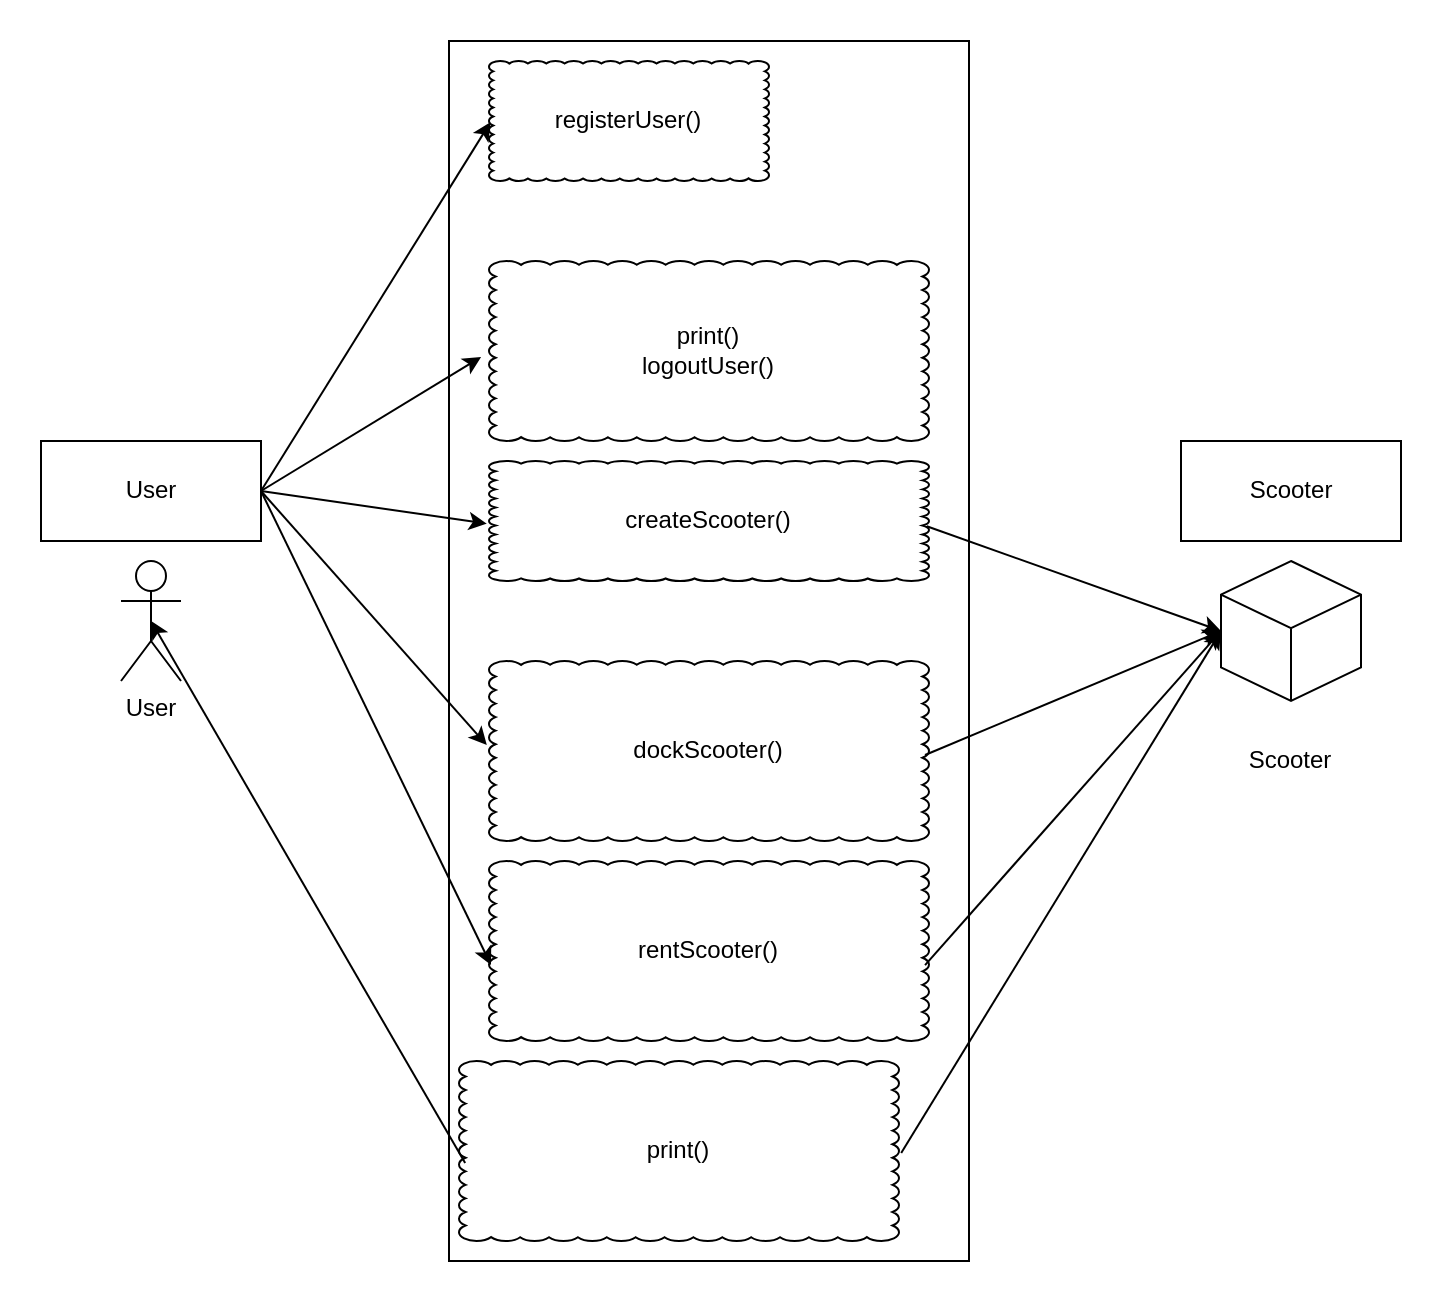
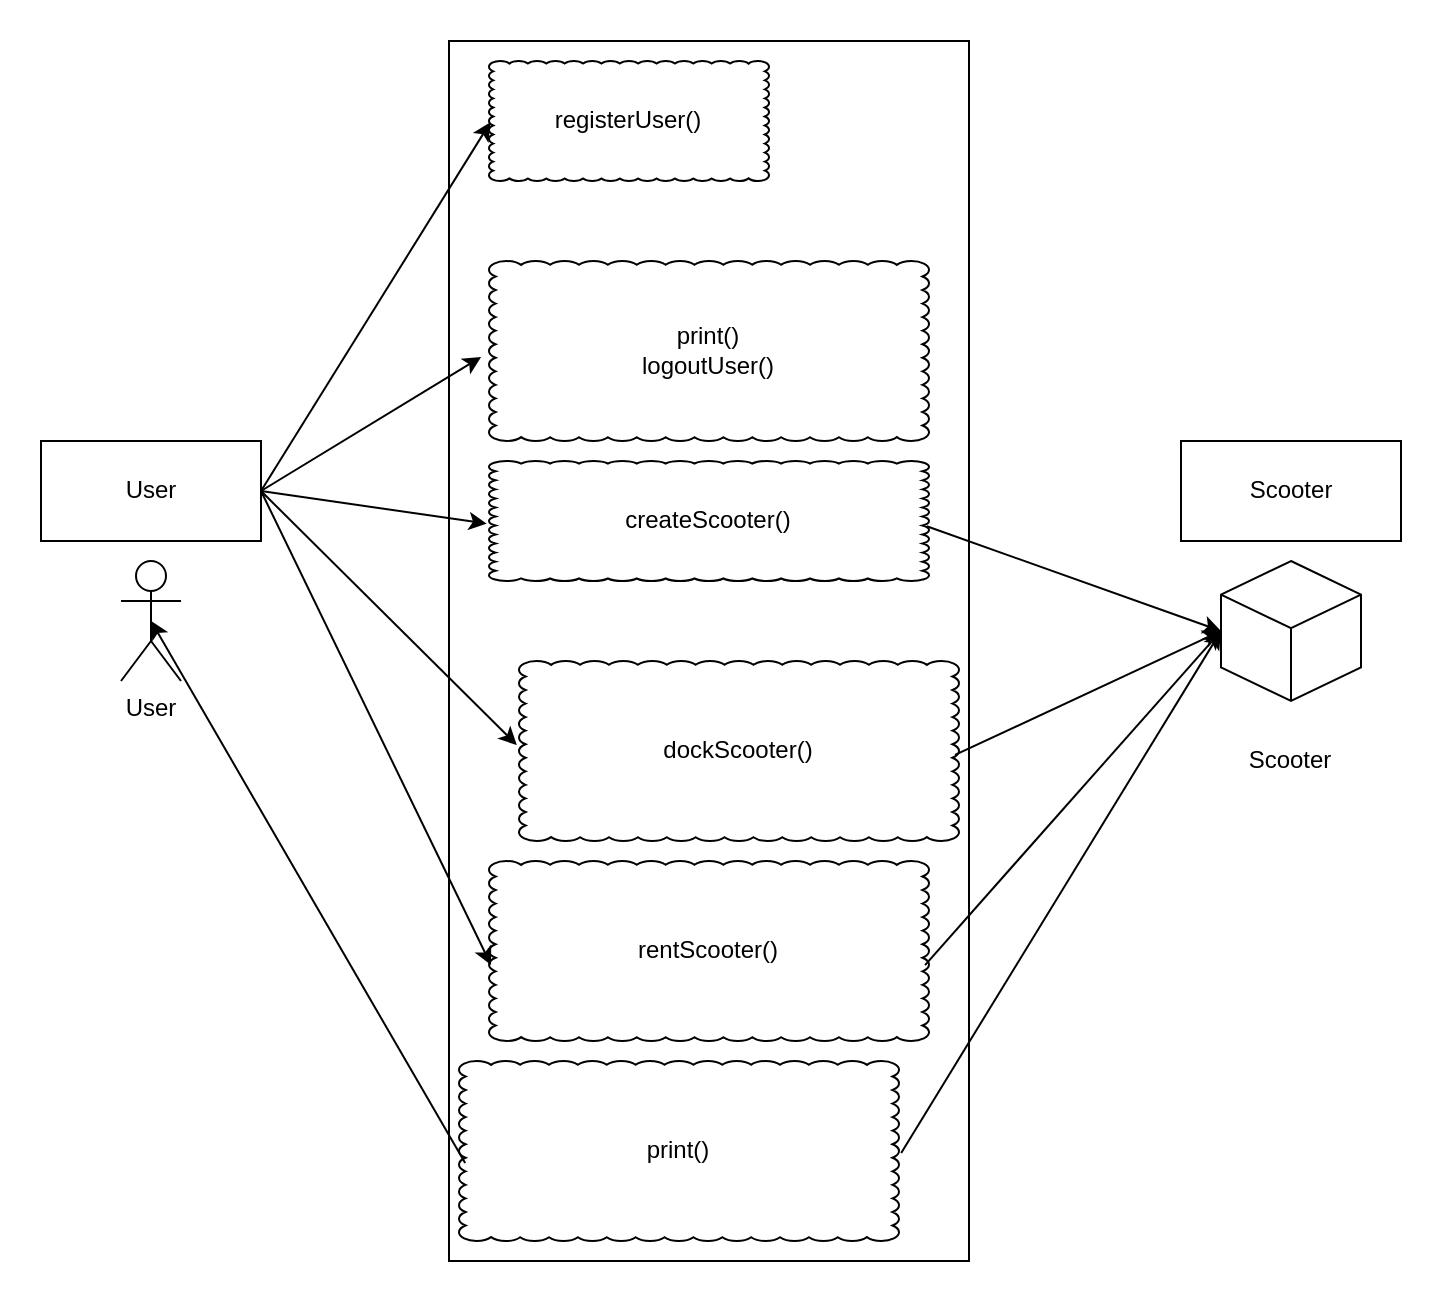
  <mxCell id="0" />
  <mxCell id="1" parent="0" />
  <mxCell id="2" value="Scooter" style="html=1;" vertex="1" parent="1"><mxGeometry x="590" y="220" width="110" height="50" as="geometry" /></mxCell>
  <mxCell id="3" value="User" style="html=1;" vertex="1" parent="1"><mxGeometry x="20" y="220" width="110" height="50" as="geometry" /></mxCell>
  <mxCell id="4" value="User" style="shape=umlActor;verticalLabelPosition=bottom;verticalAlign=top;html=1;outlineConnect=0;" vertex="1" parent="1"><mxGeometry x="60" y="280" width="30" height="60" as="geometry" /></mxCell>
  <mxCell id="5" value="&lt;br&gt;&lt;br&gt;&lt;br&gt;&lt;br&gt;&lt;br&gt;&lt;br&gt;&lt;br&gt;&lt;br&gt;&lt;br&gt;Scooter" style="html=1;whiteSpace=wrap;shape=isoCube2;backgroundOutline=1;isoAngle=15;" vertex="1" parent="1"><mxGeometry x="610" y="280" width="70" height="70" as="geometry" /></mxCell>
  <mxCell id="6" value="" style="verticalLabelPosition=bottom;verticalAlign=top;html=1;shape=mxgraph.basic.rect;fillColor2=none;strokeWidth=1;size=20;indent=5;" vertex="1" parent="1"><mxGeometry x="224" y="20" width="260" height="610" as="geometry" /></mxCell>
  <mxCell id="7" value="registerUser()" style="whiteSpace=wrap;html=1;shape=mxgraph.basic.cloud_rect" vertex="1" parent="1"><mxGeometry x="244" y="30" width="140" height="60" as="geometry" /></mxCell>
  <mxCell id="8" value="print()&lt;br&gt;logoutUser()" style="whiteSpace=wrap;html=1;shape=mxgraph.basic.cloud_rect" vertex="1" parent="1"><mxGeometry x="244" y="130" width="220" height="90" as="geometry" /></mxCell>
  <mxCell id="9" value="print()" style="whiteSpace=wrap;html=1;shape=mxgraph.basic.cloud_rect" vertex="1" parent="1"><mxGeometry x="229" y="530" width="220" height="90" as="geometry" /></mxCell>
  <mxCell id="10" value="rentScooter()" style="whiteSpace=wrap;html=1;shape=mxgraph.basic.cloud_rect" vertex="1" parent="1"><mxGeometry x="244" y="430" width="220" height="90" as="geometry" /></mxCell>
- <mxCell id="11" value="dockScooter()" style="whiteSpace=wrap;html=1;shape=mxgraph.basic.cloud_rect" vertex="1" parent="1"><mxGeometry x="244" y="330" width="220" height="90" as="geometry" /></mxCell>
+ <mxCell id="11" value="dockScooter()" style="whiteSpace=wrap;html=1;shape=mxgraph.basic.cloud_rect" vertex="1" parent="1"><mxGeometry x="259" y="330" width="220" height="90" as="geometry" /></mxCell>
  <mxCell id="12" value="createScooter()" style="whiteSpace=wrap;html=1;shape=mxgraph.basic.cloud_rect" vertex="1" parent="1"><mxGeometry x="244" y="230" width="220" height="60" as="geometry" /></mxCell>
  <mxCell id="13" value="" style="endArrow=classic;html=1;rounded=0;exitX=1;exitY=0.5;exitDx=0;exitDy=0;entryX=0.005;entryY=0.511;entryDx=0;entryDy=0;entryPerimeter=0;" edge="1" parent="1" source="3" target="7"><mxGeometry width="50" height="50" relative="1" as="geometry"><mxPoint x="140" y="240" as="sourcePoint" /><mxPoint x="190" y="190" as="targetPoint" /></mxGeometry></mxCell>
  <mxCell id="14" value="" style="endArrow=classic;html=1;rounded=0;exitX=1;exitY=0.5;exitDx=0;exitDy=0;entryX=-0.018;entryY=0.533;entryDx=0;entryDy=0;entryPerimeter=0;" edge="1" parent="1" source="3" target="8"><mxGeometry width="50" height="50" relative="1" as="geometry"><mxPoint x="160" y="260" as="sourcePoint" /><mxPoint x="210" y="210" as="targetPoint" /></mxGeometry></mxCell>
  <mxCell id="15" value="" style="endArrow=classic;html=1;rounded=0;exitX=1;exitY=0.5;exitDx=0;exitDy=0;entryX=-0.005;entryY=0.522;entryDx=0;entryDy=0;entryPerimeter=0;" edge="1" parent="1" source="3" target="12"><mxGeometry width="50" height="50" relative="1" as="geometry"><mxPoint x="350" y="280" as="sourcePoint" /><mxPoint x="400" y="230" as="targetPoint" /></mxGeometry></mxCell>
  <mxCell id="16" value="" style="endArrow=classic;html=1;rounded=0;entryX=-0.005;entryY=0.467;entryDx=0;entryDy=0;entryPerimeter=0;exitX=1;exitY=0.5;exitDx=0;exitDy=0;" edge="1" parent="1" source="3" target="11"><mxGeometry width="50" height="50" relative="1" as="geometry"><mxPoint x="150" y="390" as="sourcePoint" /><mxPoint x="200" y="340" as="targetPoint" /></mxGeometry></mxCell>
  <mxCell id="17" value="" style="endArrow=classic;html=1;rounded=0;exitX=1;exitY=0.5;exitDx=0;exitDy=0;" edge="1" parent="1" source="3"><mxGeometry width="50" height="50" relative="1" as="geometry"><mxPoint x="100" y="450" as="sourcePoint" /><mxPoint x="245" y="482" as="targetPoint" /></mxGeometry></mxCell>
  <mxCell id="18" value="" style="endArrow=classic;html=1;rounded=0;entryX=0;entryY=0.5;entryDx=0;entryDy=0;exitX=0.995;exitY=0.544;exitDx=0;exitDy=0;exitPerimeter=0;entryPerimeter=0;" edge="1" parent="1" source="12" target="5"><mxGeometry width="50" height="50" relative="1" as="geometry"><mxPoint x="510" y="280" as="sourcePoint" /><mxPoint x="610" y="10" as="targetPoint" /></mxGeometry></mxCell>
  <mxCell id="19" value="" style="endArrow=classic;html=1;rounded=0;exitX=0.991;exitY=0.578;exitDx=0;exitDy=0;exitPerimeter=0;entryX=0;entryY=0.5;entryDx=0;entryDy=0;entryPerimeter=0;" edge="1" parent="1" source="10" target="5"><mxGeometry width="50" height="50" relative="1" as="geometry"><mxPoint x="560" y="460" as="sourcePoint" /><mxPoint x="610" y="410" as="targetPoint" /></mxGeometry></mxCell>
  <mxCell id="20" value="" style="endArrow=classic;html=1;rounded=0;exitX=0.991;exitY=0.522;exitDx=0;exitDy=0;exitPerimeter=0;entryX=0;entryY=0.5;entryDx=0;entryDy=0;entryPerimeter=0;" edge="1" parent="1" source="11" target="5"><mxGeometry width="50" height="50" relative="1" as="geometry"><mxPoint x="540" y="420" as="sourcePoint" /><mxPoint x="590" y="370" as="targetPoint" /></mxGeometry></mxCell>
  <mxCell id="21" value="" style="endArrow=classic;html=1;rounded=0;entryX=0;entryY=0.5;entryDx=0;entryDy=0;entryPerimeter=0;exitX=1.005;exitY=0.511;exitDx=0;exitDy=0;exitPerimeter=0;" edge="1" parent="1" source="9" target="5"><mxGeometry width="50" height="50" relative="1" as="geometry"><mxPoint x="330" y="360" as="sourcePoint" /><mxPoint x="380" y="310" as="targetPoint" /></mxGeometry></mxCell>
  <mxCell id="22" value="" style="endArrow=classic;html=1;rounded=0;exitX=0.014;exitY=0.567;exitDx=0;exitDy=0;exitPerimeter=0;entryX=0.5;entryY=0.5;entryDx=0;entryDy=0;entryPerimeter=0;" edge="1" parent="1" source="9" target="4"><mxGeometry width="50" height="50" relative="1" as="geometry"><mxPoint x="340" y="370" as="sourcePoint" /><mxPoint x="390" y="320" as="targetPoint" /></mxGeometry></mxCell>
